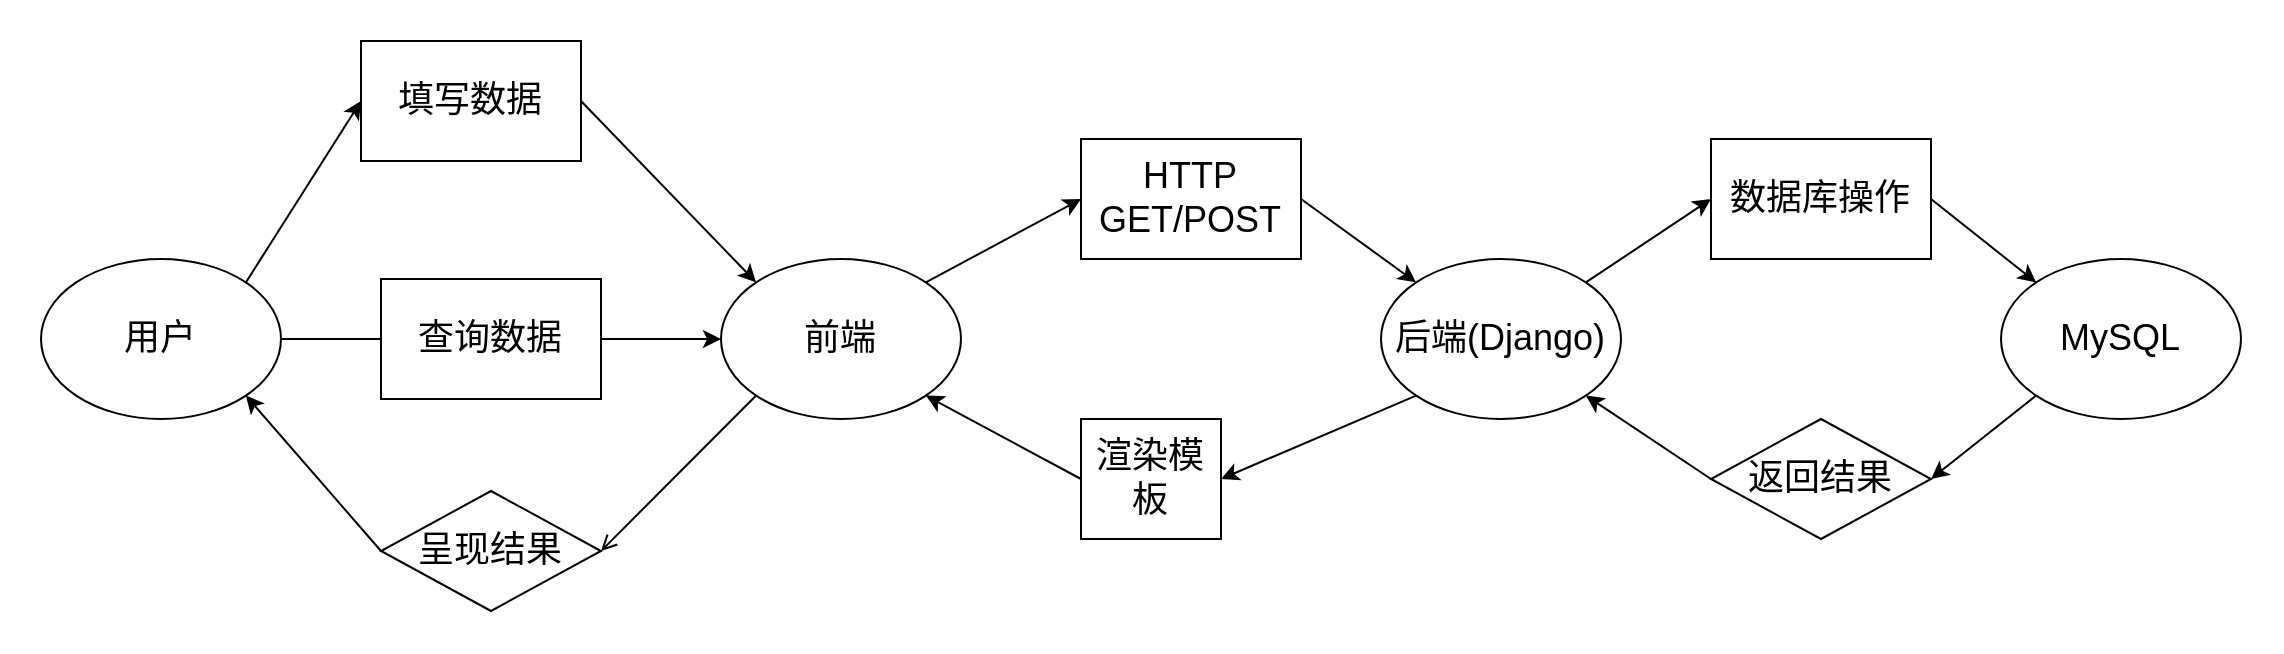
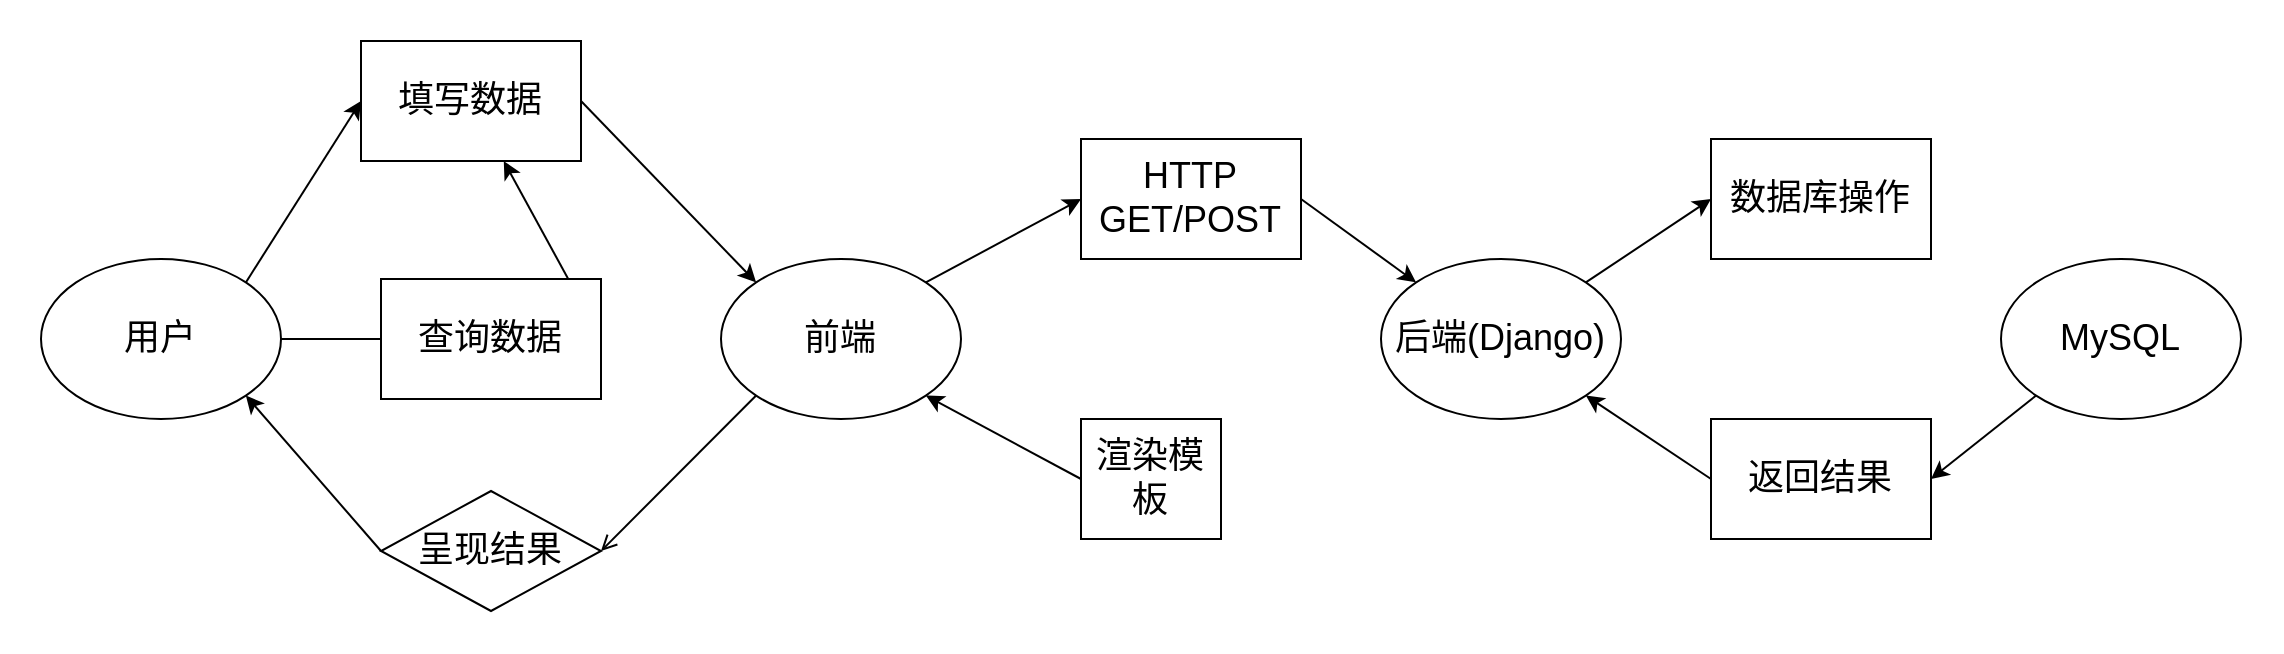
  <mxCell id="0" />
  <mxCell id="1" parent="0" />
  <mxCell id="2" style="edgeStyle=none;rounded=0;orthogonalLoop=1;jettySize=auto;html=1;exitX=1;exitY=0.5;exitDx=0;exitDy=0;entryX=0;entryY=0.5;entryDx=0;entryDy=0;fontSize=18;startArrow=none;startFill=0;endArrow=none;endFill=1;" edge="1" parent="1" source="4" target="8"><mxGeometry relative="1" as="geometry" /></mxCell>
  <mxCell id="3" style="edgeStyle=none;rounded=0;orthogonalLoop=1;jettySize=auto;html=1;exitX=1;exitY=0;exitDx=0;exitDy=0;entryX=0;entryY=0.5;entryDx=0;entryDy=0;fontSize=18;startArrow=none;startFill=0;endArrow=classic;endFill=1;" edge="1" parent="1" source="4" target="6"><mxGeometry relative="1" as="geometry" /></mxCell>
  <mxCell id="4" value="用户" style="ellipse;whiteSpace=wrap;html=1;fontSize=18;" vertex="1" parent="1"><mxGeometry x="20" y="129" width="120" height="80" as="geometry" /></mxCell>
  <mxCell id="5" style="edgeStyle=none;rounded=0;orthogonalLoop=1;jettySize=auto;html=1;exitX=1;exitY=0.5;exitDx=0;exitDy=0;entryX=0;entryY=0;entryDx=0;entryDy=0;fontSize=18;startArrow=none;startFill=0;endArrow=classic;endFill=1;" edge="1" parent="1" source="6" target="11"><mxGeometry relative="1" as="geometry" /></mxCell>
  <mxCell id="6" value="填写数据" style="rounded=0;whiteSpace=wrap;html=1;fontSize=18;strokeWidth=1;" vertex="1" parent="1"><mxGeometry x="180" y="20" width="110" height="60" as="geometry" /></mxCell>
- <mxCell id="7" style="edgeStyle=none;rounded=0;orthogonalLoop=1;jettySize=auto;html=1;exitX=1;exitY=0.5;exitDx=0;exitDy=0;entryX=0;entryY=0.5;entryDx=0;entryDy=0;fontSize=18;startArrow=none;startFill=0;endArrow=classic;endFill=1;" edge="1" parent="1" source="8" target="11"><mxGeometry relative="1" as="geometry" /></mxCell>
+ <mxCell id="7" style="edgeStyle=none;rounded=0;orthogonalLoop=1;jettySize=auto;html=1;exitX=1;exitY=0.5;exitDx=0;exitDy=0;fontSize=18;startArrow=none;startFill=0;endArrow=classic;endFill=1;" edge="1" parent="1" source="8" target="6"><mxGeometry relative="1" as="geometry" /></mxCell>
  <mxCell id="8" value="查询数据" style="rounded=0;whiteSpace=wrap;html=1;fontSize=18;strokeWidth=1;" vertex="1" parent="1"><mxGeometry x="190" y="139" width="110" height="60" as="geometry" /></mxCell>
  <mxCell id="9" style="edgeStyle=none;rounded=0;orthogonalLoop=1;jettySize=auto;html=1;exitX=1;exitY=0;exitDx=0;exitDy=0;entryX=0;entryY=0.5;entryDx=0;entryDy=0;fontSize=18;startArrow=none;startFill=0;endArrow=classic;endFill=1;" edge="1" parent="1" source="11" target="13"><mxGeometry relative="1" as="geometry" /></mxCell>
  <mxCell id="10" style="edgeStyle=none;rounded=0;orthogonalLoop=1;jettySize=auto;html=1;exitX=0;exitY=1;exitDx=0;exitDy=0;entryX=1;entryY=0.5;entryDx=0;entryDy=0;fontSize=18;startArrow=none;startFill=0;endArrow=open;endFill=1;" edge="1" parent="1" source="11" target="26"><mxGeometry relative="1" as="geometry" /></mxCell>
  <mxCell id="11" value="前端" style="ellipse;whiteSpace=wrap;html=1;fontSize=18;" vertex="1" parent="1"><mxGeometry x="360" y="129" width="120" height="80" as="geometry" /></mxCell>
  <mxCell id="12" style="edgeStyle=none;rounded=0;orthogonalLoop=1;jettySize=auto;html=1;exitX=1;exitY=0.5;exitDx=0;exitDy=0;entryX=0;entryY=0;entryDx=0;entryDy=0;fontSize=18;startArrow=none;startFill=0;endArrow=classic;endFill=1;" edge="1" parent="1" source="13" target="16"><mxGeometry relative="1" as="geometry" /></mxCell>
  <mxCell id="13" value="HTTP&lt;br&gt;GET/POST" style="rounded=0;whiteSpace=wrap;html=1;fontSize=18;strokeWidth=1;" vertex="1" parent="1"><mxGeometry x="540" y="69" width="110" height="60" as="geometry" /></mxCell>
  <mxCell id="14" style="edgeStyle=none;rounded=0;orthogonalLoop=1;jettySize=auto;html=1;exitX=1;exitY=0;exitDx=0;exitDy=0;entryX=0;entryY=0.5;entryDx=0;entryDy=0;fontSize=18;startArrow=none;startFill=0;endArrow=classic;endFill=1;" edge="1" parent="1" source="16" target="20"><mxGeometry relative="1" as="geometry" /></mxCell>
- <mxCell id="15" style="edgeStyle=none;rounded=0;orthogonalLoop=1;jettySize=auto;html=1;exitX=0;exitY=1;exitDx=0;exitDy=0;entryX=1;entryY=0.5;entryDx=0;entryDy=0;fontSize=18;startArrow=none;startFill=0;endArrow=classic;endFill=1;" edge="1" parent="1" source="16" target="24"><mxGeometry relative="1" as="geometry" /></mxCell>
  <mxCell id="16" value="后端(Django)" style="ellipse;whiteSpace=wrap;html=1;fontSize=18;" vertex="1" parent="1"><mxGeometry x="690" y="129" width="120" height="80" as="geometry" /></mxCell>
  <mxCell id="17" style="edgeStyle=none;rounded=0;orthogonalLoop=1;jettySize=auto;html=1;exitX=0;exitY=1;exitDx=0;exitDy=0;entryX=1;entryY=0.5;entryDx=0;entryDy=0;fontSize=18;startArrow=none;startFill=0;endArrow=classic;endFill=1;" edge="1" parent="1" source="18" target="22"><mxGeometry relative="1" as="geometry" /></mxCell>
  <mxCell id="18" value="MySQL" style="ellipse;whiteSpace=wrap;html=1;fontSize=18;" vertex="1" parent="1"><mxGeometry x="1000" y="129" width="120" height="80" as="geometry" /></mxCell>
- <mxCell id="19" style="edgeStyle=none;rounded=0;orthogonalLoop=1;jettySize=auto;html=1;exitX=1;exitY=0.5;exitDx=0;exitDy=0;entryX=0;entryY=0;entryDx=0;entryDy=0;fontSize=18;startArrow=none;startFill=0;endArrow=classic;endFill=1;" edge="1" parent="1" source="20" target="18"><mxGeometry relative="1" as="geometry" /></mxCell>
  <mxCell id="20" value="数据库操作" style="rounded=0;whiteSpace=wrap;html=1;fontSize=18;strokeWidth=1;" vertex="1" parent="1"><mxGeometry x="855" y="69" width="110" height="60" as="geometry" /></mxCell>
  <mxCell id="21" style="edgeStyle=none;rounded=0;orthogonalLoop=1;jettySize=auto;html=1;exitX=0;exitY=0.5;exitDx=0;exitDy=0;entryX=1;entryY=1;entryDx=0;entryDy=0;fontSize=18;startArrow=none;startFill=0;endArrow=classic;endFill=1;" edge="1" parent="1" source="22" target="16"><mxGeometry relative="1" as="geometry" /></mxCell>
- <mxCell id="22" value="返回结果" style="rhombus;whiteSpace=wrap;html=1;fontSize=18;strokeWidth=1;" vertex="1" parent="1"><mxGeometry x="855" y="209" width="110" height="60" as="geometry" /></mxCell>
+ <mxCell id="22" value="返回结果" style="rounded=0;whiteSpace=wrap;html=1;fontSize=18;strokeWidth=1;" vertex="1" parent="1"><mxGeometry x="855" y="209" width="110" height="60" as="geometry" /></mxCell>
  <mxCell id="23" style="edgeStyle=none;rounded=0;orthogonalLoop=1;jettySize=auto;html=1;exitX=0;exitY=0.5;exitDx=0;exitDy=0;entryX=1;entryY=1;entryDx=0;entryDy=0;fontSize=18;startArrow=none;startFill=0;endArrow=classic;endFill=1;" edge="1" parent="1" source="24" target="11"><mxGeometry relative="1" as="geometry" /></mxCell>
  <mxCell id="24" value="渲染模板" style="rounded=0;whiteSpace=wrap;html=1;fontSize=18;strokeWidth=1;" vertex="1" parent="1"><mxGeometry x="540" y="209" width="70" height="60" as="geometry" /></mxCell>
  <mxCell id="25" style="edgeStyle=none;rounded=0;orthogonalLoop=1;jettySize=auto;html=1;exitX=0;exitY=0.5;exitDx=0;exitDy=0;entryX=1;entryY=1;entryDx=0;entryDy=0;fontSize=18;startArrow=none;startFill=0;endArrow=classic;endFill=1;" edge="1" parent="1" source="26" target="4"><mxGeometry relative="1" as="geometry" /></mxCell>
  <mxCell id="26" value="呈现结果" style="rhombus;whiteSpace=wrap;html=1;fontSize=18;strokeWidth=1;" vertex="1" parent="1"><mxGeometry x="190" y="245" width="110" height="60" as="geometry" /></mxCell>
